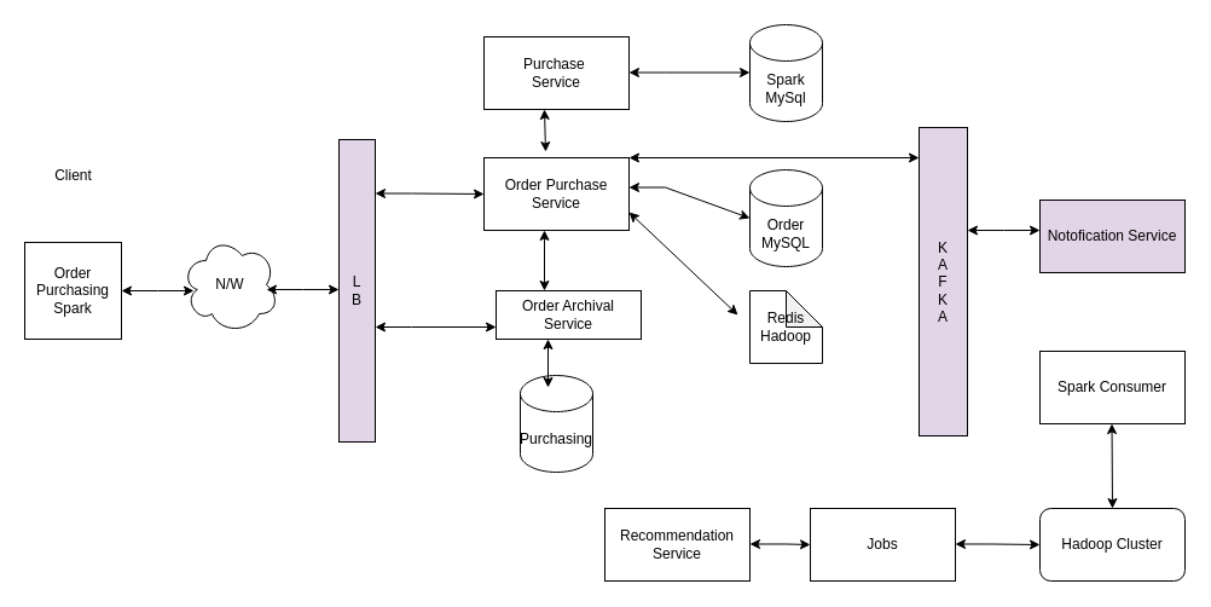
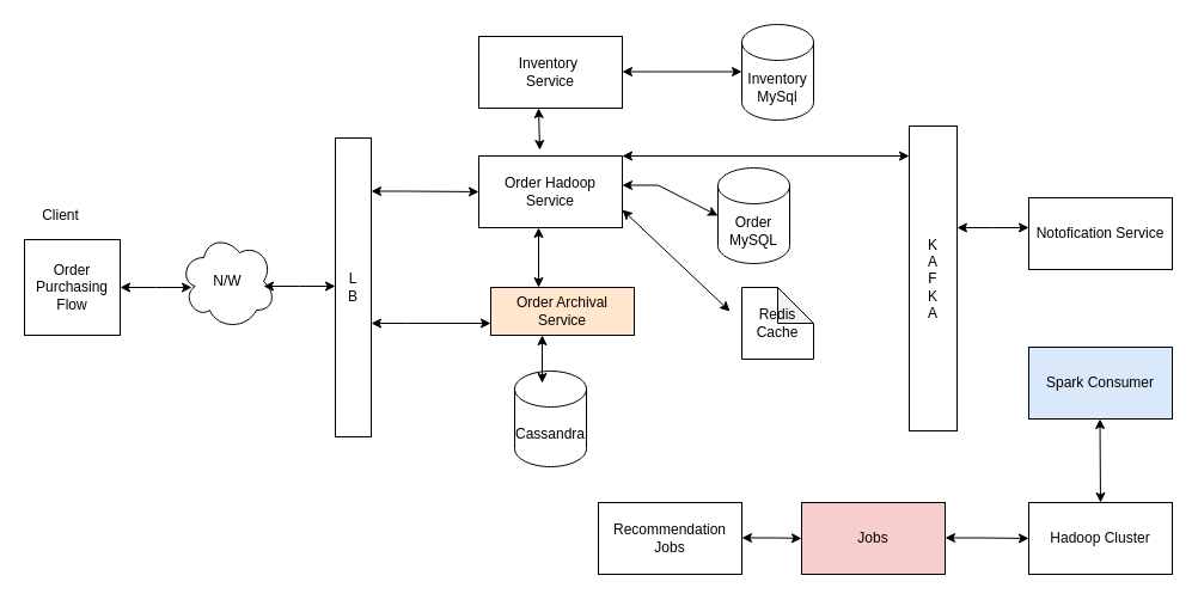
  <mxCell id="0" />
  <mxCell id="1" parent="0" />
- <mxCell id="2" value="Order Purchasing Spark" style="whiteSpace=wrap;html=1;aspect=fixed;" parent="1" vertex="1"><mxGeometry x="20" y="200" width="80" height="80" as="geometry" /></mxCell>
- <mxCell id="3" value="L&lt;br&gt;B" style="rounded=0;whiteSpace=wrap;html=1;fillColor=#e1d5e7;" parent="1" vertex="1"><mxGeometry x="280" y="115" width="30" height="250" as="geometry" /></mxCell>
- <mxCell id="4" value="Client" style="text;html=1;align=center;verticalAlign=middle;resizable=0;points=[];autosize=1;strokeColor=none;fillColor=none;" parent="1" vertex="1"><mxGeometry x="35" y="130" width="50" height="30" as="geometry" /></mxCell>
+ <mxCell id="2" value="Order Purchasing Flow" style="whiteSpace=wrap;html=1;aspect=fixed;" parent="1" vertex="1"><mxGeometry x="20" y="200" width="80" height="80" as="geometry" /></mxCell>
+ <mxCell id="3" value="L&lt;br&gt;B" style="rounded=0;whiteSpace=wrap;html=1;" parent="1" vertex="1"><mxGeometry x="280" y="115" width="30" height="250" as="geometry" /></mxCell>
+ <mxCell id="4" value="Client" style="text;html=1;align=center;verticalAlign=middle;resizable=0;points=[];autosize=1;strokeColor=none;fillColor=none;" parent="1" vertex="1"><mxGeometry x="25" y="165" width="50" height="30" as="geometry" /></mxCell>
  <mxCell id="5" value="N/W" style="ellipse;shape=cloud;whiteSpace=wrap;html=1;" parent="1" vertex="1"><mxGeometry x="150" y="195" width="80" height="80" as="geometry" /></mxCell>
- <mxCell id="6" value="Order Purchase Service" style="rounded=0;whiteSpace=wrap;html=1;" parent="1" vertex="1"><mxGeometry x="400" y="130" width="120" height="60" as="geometry" /></mxCell>
- <mxCell id="7" value="Order&lt;br&gt;MySQL" style="shape=cylinder3;whiteSpace=wrap;html=1;boundedLbl=1;backgroundOutline=1;size=15;" parent="1" vertex="1"><mxGeometry x="620" y="140" width="60" height="80" as="geometry" /></mxCell>
- <mxCell id="8" value="Redis Hadoop" style="shape=note;whiteSpace=wrap;html=1;backgroundOutline=1;darkOpacity=0.05;size=30;" parent="1" vertex="1"><mxGeometry x="620" y="240" width="60" height="60" as="geometry" /></mxCell>
- <mxCell id="9" value="Purchasing" style="shape=cylinder3;whiteSpace=wrap;html=1;boundedLbl=1;backgroundOutline=1;size=15;" parent="1" vertex="1"><mxGeometry x="430" y="310" width="60" height="80" as="geometry" /></mxCell>
- <mxCell id="10" value="Order Archival Service" style="rounded=0;whiteSpace=wrap;html=1;" parent="1" vertex="1"><mxGeometry x="410" y="240" width="120" height="40" as="geometry" /></mxCell>
- <mxCell id="11" value="K&lt;br&gt;A&lt;br&gt;F&lt;br&gt;K&lt;br&gt;A" style="rounded=0;whiteSpace=wrap;html=1;fillColor=#e1d5e7;" parent="1" vertex="1"><mxGeometry x="760" y="105" width="40" height="255" as="geometry" /></mxCell>
- <mxCell id="12" value="Notofication Service" style="rounded=0;whiteSpace=wrap;html=1;fillColor=#e1d5e7;" parent="1" vertex="1"><mxGeometry x="860" y="165" width="120" height="60" as="geometry" /></mxCell>
- <mxCell id="13" value="Spark Consumer" style="rounded=0;whiteSpace=wrap;html=1;" parent="1" vertex="1"><mxGeometry x="860" y="290" width="120" height="60" as="geometry" /></mxCell>
- <mxCell id="14" value="Hadoop Cluster" style="whiteSpace=wrap;html=1;rounded=1;" parent="1" vertex="1"><mxGeometry x="860" y="420" width="120" height="60" as="geometry" /></mxCell>
- <mxCell id="15" value="Jobs" style="rounded=0;whiteSpace=wrap;html=1;" parent="1" vertex="1"><mxGeometry x="670" y="420" width="120" height="60" as="geometry" /></mxCell>
- <mxCell id="16" value="Recommendation&lt;br&gt;Service" style="rounded=0;whiteSpace=wrap;html=1;" parent="1" vertex="1"><mxGeometry x="500" y="420" width="120" height="60" as="geometry" /></mxCell>
- <mxCell id="17" value="Spark&lt;br&gt;MySql" style="shape=cylinder3;whiteSpace=wrap;html=1;boundedLbl=1;backgroundOutline=1;size=15;" parent="1" vertex="1"><mxGeometry x="620" y="20" width="60" height="80" as="geometry" /></mxCell>
- <mxCell id="18" value="Purchase&amp;nbsp;&lt;br&gt;Service" style="rounded=0;whiteSpace=wrap;html=1;" parent="1" vertex="1"><mxGeometry x="400" y="30" width="120" height="60" as="geometry" /></mxCell>
+ <mxCell id="6" value="Order Hadoop Service" style="rounded=0;whiteSpace=wrap;html=1;" parent="1" vertex="1"><mxGeometry x="400" y="130" width="120" height="60" as="geometry" /></mxCell>
+ <mxCell id="7" value="Order&lt;br&gt;MySQL" style="shape=cylinder3;whiteSpace=wrap;html=1;boundedLbl=1;backgroundOutline=1;size=15;" parent="1" vertex="1"><mxGeometry x="600" y="140" width="60" height="80" as="geometry" /></mxCell>
+ <mxCell id="8" value="Redis Cache" style="shape=note;whiteSpace=wrap;html=1;backgroundOutline=1;darkOpacity=0.05;size=30;" parent="1" vertex="1"><mxGeometry x="620" y="240" width="60" height="60" as="geometry" /></mxCell>
+ <mxCell id="9" value="Cassandra" style="shape=cylinder3;whiteSpace=wrap;html=1;boundedLbl=1;backgroundOutline=1;size=15;" parent="1" vertex="1"><mxGeometry x="430" y="310" width="60" height="80" as="geometry" /></mxCell>
+ <mxCell id="10" value="Order Archival Service" style="rounded=0;whiteSpace=wrap;html=1;fillColor=#ffe6cc;" parent="1" vertex="1"><mxGeometry x="410" y="240" width="120" height="40" as="geometry" /></mxCell>
+ <mxCell id="11" value="K&lt;br&gt;A&lt;br&gt;F&lt;br&gt;K&lt;br&gt;A" style="rounded=0;whiteSpace=wrap;html=1;" parent="1" vertex="1"><mxGeometry x="760" y="105" width="40" height="255" as="geometry" /></mxCell>
+ <mxCell id="12" value="Notofication Service" style="rounded=0;whiteSpace=wrap;html=1;" parent="1" vertex="1"><mxGeometry x="860" y="165" width="120" height="60" as="geometry" /></mxCell>
+ <mxCell id="13" value="Spark Consumer" style="rounded=0;whiteSpace=wrap;html=1;fillColor=#dae8fc;" parent="1" vertex="1"><mxGeometry x="860" y="290" width="120" height="60" as="geometry" /></mxCell>
+ <mxCell id="14" value="Hadoop Cluster" style="rounded=0;whiteSpace=wrap;html=1;" parent="1" vertex="1"><mxGeometry x="860" y="420" width="120" height="60" as="geometry" /></mxCell>
+ <mxCell id="15" value="Jobs" style="rounded=0;whiteSpace=wrap;html=1;fillColor=#f8cecc;" parent="1" vertex="1"><mxGeometry x="670" y="420" width="120" height="60" as="geometry" /></mxCell>
+ <mxCell id="16" value="Recommendation&lt;br&gt;Jobs" style="rounded=0;whiteSpace=wrap;html=1;" parent="1" vertex="1"><mxGeometry x="500" y="420" width="120" height="60" as="geometry" /></mxCell>
+ <mxCell id="17" value="Inventory&lt;br&gt;MySql" style="shape=cylinder3;whiteSpace=wrap;html=1;boundedLbl=1;backgroundOutline=1;size=15;" parent="1" vertex="1"><mxGeometry x="620" y="20" width="60" height="80" as="geometry" /></mxCell>
+ <mxCell id="18" value="Inventory&amp;nbsp;&lt;br&gt;Service" style="rounded=0;whiteSpace=wrap;html=1;" parent="1" vertex="1"><mxGeometry x="400" y="30" width="120" height="60" as="geometry" /></mxCell>
  <mxCell id="19" value="" style="endArrow=classic;startArrow=classic;html=1;rounded=0;" parent="1" edge="1"><mxGeometry width="50" height="50" relative="1" as="geometry"><mxPoint x="100" y="240" as="sourcePoint" /><mxPoint x="160" y="240" as="targetPoint" /><Array as="points"><mxPoint x="130" y="240" /></Array></mxGeometry></mxCell>
  <mxCell id="20" value="" style="endArrow=classic;startArrow=classic;html=1;rounded=0;" parent="1" edge="1"><mxGeometry width="50" height="50" relative="1" as="geometry"><mxPoint x="220" y="239" as="sourcePoint" /><mxPoint x="280" y="239" as="targetPoint" /><Array as="points"><mxPoint x="250" y="239" /></Array></mxGeometry></mxCell>
  <mxCell id="21" value="" style="endArrow=classic;startArrow=classic;html=1;rounded=0;entryX=0;entryY=0.5;entryDx=0;entryDy=0;" parent="1" target="6" edge="1"><mxGeometry width="50" height="50" relative="1" as="geometry"><mxPoint x="310" y="159.5" as="sourcePoint" /><mxPoint x="370" y="159.5" as="targetPoint" /><Array as="points"><mxPoint x="340" y="159.5" /></Array></mxGeometry></mxCell>
  <mxCell id="22" value="" style="endArrow=classic;startArrow=classic;html=1;rounded=0;" parent="1" edge="1"><mxGeometry width="50" height="50" relative="1" as="geometry"><mxPoint x="310" y="270" as="sourcePoint" /><mxPoint x="410" y="270" as="targetPoint" /><Array as="points"><mxPoint x="340" y="270" /></Array></mxGeometry></mxCell>
  <mxCell id="23" value="" style="endArrow=classic;startArrow=classic;html=1;rounded=0;exitX=1;exitY=0.75;exitDx=0;exitDy=0;" parent="1" source="6" edge="1"><mxGeometry width="50" height="50" relative="1" as="geometry"><mxPoint x="530" y="259.5" as="sourcePoint" /><mxPoint x="610" y="260" as="targetPoint" /><Array as="points" /></mxGeometry></mxCell>
  <mxCell id="24" value="" style="endArrow=classic;startArrow=classic;html=1;rounded=0;" parent="1" edge="1"><mxGeometry width="50" height="50" relative="1" as="geometry"><mxPoint x="520" y="59.5" as="sourcePoint" /><mxPoint x="620" y="59.5" as="targetPoint" /><Array as="points"><mxPoint x="550" y="59.5" /></Array></mxGeometry></mxCell>
  <mxCell id="25" value="" style="endArrow=classic;startArrow=classic;html=1;rounded=0;" parent="1" edge="1"><mxGeometry width="50" height="50" relative="1" as="geometry"><mxPoint x="800" y="190" as="sourcePoint" /><mxPoint x="860" y="190" as="targetPoint" /><Array as="points"><mxPoint x="830" y="190" /></Array></mxGeometry></mxCell>
  <mxCell id="26" value="" style="endArrow=classic;startArrow=classic;html=1;rounded=0;" parent="1" edge="1"><mxGeometry width="50" height="50" relative="1" as="geometry"><mxPoint x="620" y="449.5" as="sourcePoint" /><mxPoint x="670" y="450" as="targetPoint" /><Array as="points"><mxPoint x="650" y="449.5" /></Array></mxGeometry></mxCell>
  <mxCell id="27" value="" style="endArrow=classic;startArrow=classic;html=1;rounded=0;entryX=0;entryY=0.5;entryDx=0;entryDy=0;" parent="1" target="14" edge="1"><mxGeometry width="50" height="50" relative="1" as="geometry"><mxPoint x="790" y="449.5" as="sourcePoint" /><mxPoint x="840" y="450" as="targetPoint" /><Array as="points"><mxPoint x="820" y="449.5" /></Array></mxGeometry></mxCell>
  <mxCell id="28" value="" style="endArrow=classic;startArrow=classic;html=1;rounded=0;" parent="1" edge="1"><mxGeometry width="50" height="50" relative="1" as="geometry"><mxPoint x="450" y="240" as="sourcePoint" /><mxPoint x="450" y="190" as="targetPoint" /></mxGeometry></mxCell>
  <mxCell id="29" value="" style="endArrow=classic;startArrow=classic;html=1;rounded=0;exitX=0.425;exitY=-0.083;exitDx=0;exitDy=0;exitPerimeter=0;" parent="1" source="6" edge="1"><mxGeometry width="50" height="50" relative="1" as="geometry"><mxPoint x="450" y="120" as="sourcePoint" /><mxPoint x="450" y="90" as="targetPoint" /></mxGeometry></mxCell>
  <mxCell id="30" value="" style="endArrow=classic;startArrow=classic;html=1;rounded=0;" parent="1" edge="1"><mxGeometry width="50" height="50" relative="1" as="geometry"><mxPoint x="453" y="320" as="sourcePoint" /><mxPoint x="453" y="280" as="targetPoint" /></mxGeometry></mxCell>
  <mxCell id="31" value="" style="endArrow=classic;startArrow=classic;html=1;rounded=0;exitX=0.5;exitY=0;exitDx=0;exitDy=0;" parent="1" source="14" edge="1"><mxGeometry width="50" height="50" relative="1" as="geometry"><mxPoint x="919.5" y="400" as="sourcePoint" /><mxPoint x="919.5" y="350" as="targetPoint" /></mxGeometry></mxCell>
  <mxCell id="32" value="" style="endArrow=classic;startArrow=classic;html=1;rounded=0;entryX=0;entryY=0.5;entryDx=0;entryDy=0;entryPerimeter=0;" parent="1" target="7" edge="1"><mxGeometry width="50" height="50" relative="1" as="geometry"><mxPoint x="520" y="154.5" as="sourcePoint" /><mxPoint x="620" y="154.5" as="targetPoint" /><Array as="points"><mxPoint x="550" y="154.5" /></Array></mxGeometry></mxCell>
  <mxCell id="33" value="" style="endArrow=classic;startArrow=classic;html=1;rounded=0;" parent="1" edge="1"><mxGeometry width="50" height="50" relative="1" as="geometry"><mxPoint x="520" y="130" as="sourcePoint" /><mxPoint x="760" y="130" as="targetPoint" /><Array as="points" /></mxGeometry></mxCell>
